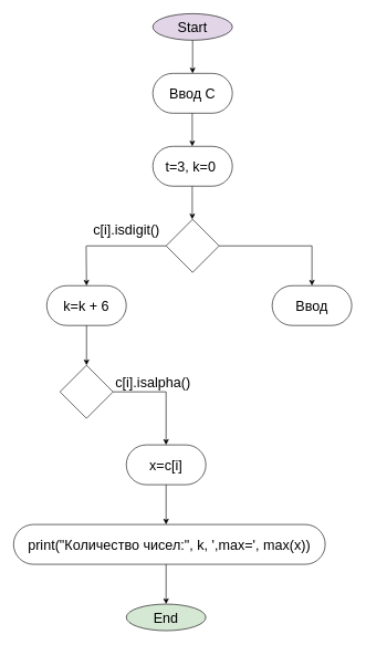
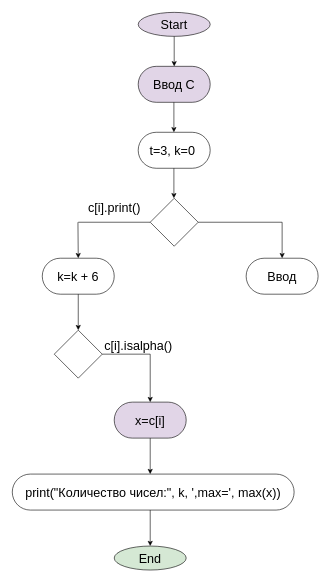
  <mxCell id="0" />
  <mxCell id="1" parent="0" />
  <mxCell id="2" value="Start" style="ellipse;whiteSpace=wrap;html=1;fontSize=21;fillColor=#e1d5e7;" vertex="1" parent="1"><mxGeometry x="230" y="20" width="120" height="40" as="geometry" /></mxCell>
  <mxCell id="3" value="" style="endArrow=classic;html=1;fontSize=21;" edge="1" parent="1"><mxGeometry width="50" height="50" relative="1" as="geometry"><mxPoint x="290" y="60" as="sourcePoint" /><mxPoint x="290" y="110" as="targetPoint" /></mxGeometry></mxCell>
- <mxCell id="4" value="Ввод C" style="rounded=1;whiteSpace=wrap;html=1;fontSize=21;arcSize=50;" vertex="1" parent="1"><mxGeometry x="230" y="110" width="120" height="60" as="geometry" /></mxCell>
+ <mxCell id="4" value="Ввод C" style="rounded=1;whiteSpace=wrap;html=1;fontSize=21;arcSize=50;fillColor=#e1d5e7;" vertex="1" parent="1"><mxGeometry x="230" y="110" width="120" height="60" as="geometry" /></mxCell>
  <mxCell id="5" value="" style="endArrow=classic;html=1;fontSize=21;" edge="1" parent="1"><mxGeometry width="50" height="50" relative="1" as="geometry"><mxPoint x="289.5" y="170" as="sourcePoint" /><mxPoint x="289.5" y="220" as="targetPoint" /></mxGeometry></mxCell>
  <mxCell id="6" value="" style="rhombus;whiteSpace=wrap;html=1;fontSize=21;" vertex="1" parent="1"><mxGeometry x="250" y="330" width="80" height="80" as="geometry" /></mxCell>
  <mxCell id="7" value="t=3, k=0&amp;nbsp;" style="rounded=1;whiteSpace=wrap;html=1;fontSize=21;arcSize=50;" vertex="1" parent="1"><mxGeometry x="230" y="220" width="120" height="60" as="geometry" /></mxCell>
  <mxCell id="8" value="" style="endArrow=classic;html=1;fontSize=21;" edge="1" parent="1"><mxGeometry width="50" height="50" relative="1" as="geometry"><mxPoint x="289.5" y="280" as="sourcePoint" /><mxPoint x="289.5" y="330" as="targetPoint" /></mxGeometry></mxCell>
  <mxCell id="9" value="k=k + 6" style="rounded=1;whiteSpace=wrap;html=1;fontSize=21;arcSize=50;" vertex="1" parent="1"><mxGeometry x="70" y="430" width="120" height="60" as="geometry" /></mxCell>
  <mxCell id="10" value="" style="endArrow=none;html=1;fontSize=21;" edge="1" parent="1"><mxGeometry width="50" height="50" relative="1" as="geometry"><mxPoint x="130" y="370" as="sourcePoint" /><mxPoint x="250" y="370" as="targetPoint" /></mxGeometry></mxCell>
  <mxCell id="11" value="" style="endArrow=classic;html=1;fontSize=21;entryX=0.5;entryY=0;entryDx=0;entryDy=0;" edge="1" parent="1" target="9"><mxGeometry width="50" height="50" relative="1" as="geometry"><mxPoint x="129.5" y="370" as="sourcePoint" /><mxPoint x="129.5" y="420" as="targetPoint" /></mxGeometry></mxCell>
- <mxCell id="12" value="c[i].isdigit()" style="text;html=1;align=center;verticalAlign=middle;resizable=0;points=[];autosize=1;strokeColor=none;fontSize=21;" vertex="1" parent="1"><mxGeometry x="130" y="330" width="120" height="30" as="geometry" /></mxCell>
+ <mxCell id="12" value="c[i].print()" style="text;html=1;align=center;verticalAlign=middle;resizable=0;points=[];autosize=1;strokeColor=none;fontSize=21;" vertex="1" parent="1"><mxGeometry x="130" y="330" width="120" height="30" as="geometry" /></mxCell>
  <mxCell id="13" value="" style="endArrow=none;html=1;fontSize=21;" edge="1" parent="1"><mxGeometry width="50" height="50" relative="1" as="geometry"><mxPoint x="330" y="370" as="sourcePoint" /><mxPoint x="470" y="370" as="targetPoint" /></mxGeometry></mxCell>
  <mxCell id="14" value="" style="endArrow=classic;html=1;fontSize=21;" edge="1" parent="1"><mxGeometry width="50" height="50" relative="1" as="geometry"><mxPoint x="470" y="370" as="sourcePoint" /><mxPoint x="470" y="430" as="targetPoint" /></mxGeometry></mxCell>
  <mxCell id="15" value="Ввод" style="rounded=1;whiteSpace=wrap;html=1;fontSize=21;arcSize=50;" vertex="1" parent="1"><mxGeometry x="410" y="430" width="120" height="60" as="geometry" /></mxCell>
  <mxCell id="16" value="" style="endArrow=classic;html=1;fontSize=21;" edge="1" parent="1"><mxGeometry width="50" height="50" relative="1" as="geometry"><mxPoint x="130" y="490" as="sourcePoint" /><mxPoint x="130" y="550" as="targetPoint" /></mxGeometry></mxCell>
  <mxCell id="17" value="" style="rhombus;whiteSpace=wrap;html=1;fontSize=21;" vertex="1" parent="1"><mxGeometry x="90" y="550" width="80" height="80" as="geometry" /></mxCell>
  <mxCell id="18" value="" style="endArrow=none;html=1;fontSize=21;" edge="1" parent="1"><mxGeometry width="50" height="50" relative="1" as="geometry"><mxPoint x="170" y="590" as="sourcePoint" /><mxPoint x="250" y="590" as="targetPoint" /></mxGeometry></mxCell>
  <mxCell id="19" value="" style="endArrow=classic;html=1;fontSize=21;" edge="1" parent="1"><mxGeometry width="50" height="50" relative="1" as="geometry"><mxPoint x="250" y="590" as="sourcePoint" /><mxPoint x="250" y="670" as="targetPoint" /></mxGeometry></mxCell>
  <mxCell id="20" value="c[i].isalpha()" style="text;html=1;align=center;verticalAlign=middle;resizable=0;points=[];autosize=1;strokeColor=none;fontSize=21;" vertex="1" parent="1"><mxGeometry x="165" y="560" width="130" height="30" as="geometry" /></mxCell>
  <mxCell id="21" value="" style="endArrow=classic;html=1;fontSize=21;" edge="1" parent="1"><mxGeometry width="50" height="50" relative="1" as="geometry"><mxPoint x="250" y="730" as="sourcePoint" /><mxPoint x="250" y="790" as="targetPoint" /></mxGeometry></mxCell>
- <mxCell id="22" value="x=c[i]" style="rounded=1;whiteSpace=wrap;html=1;fontSize=21;arcSize=50;" vertex="1" parent="1"><mxGeometry x="190" y="670" width="120" height="60" as="geometry" /></mxCell>
+ <mxCell id="22" value="x=c[i]" style="rounded=1;whiteSpace=wrap;html=1;fontSize=21;arcSize=50;fillColor=#e1d5e7;" vertex="1" parent="1"><mxGeometry x="190" y="670" width="120" height="60" as="geometry" /></mxCell>
  <mxCell id="23" value="" style="endArrow=classic;html=1;fontSize=21;" edge="1" parent="1"><mxGeometry width="50" height="50" relative="1" as="geometry"><mxPoint x="250" y="850" as="sourcePoint" /><mxPoint x="250" y="910" as="targetPoint" /></mxGeometry></mxCell>
  <mxCell id="24" value="print(&quot;Количество чисел:&quot;, k, ',max=', max(x))" style="rounded=1;whiteSpace=wrap;html=1;fontSize=21;arcSize=50;" vertex="1" parent="1"><mxGeometry x="20" y="790" width="470" height="60" as="geometry" /></mxCell>
  <mxCell id="25" value="End" style="ellipse;whiteSpace=wrap;html=1;fontSize=21;fillColor=#d5e8d4;" vertex="1" parent="1"><mxGeometry x="190" y="910" width="120" height="40" as="geometry" /></mxCell>
